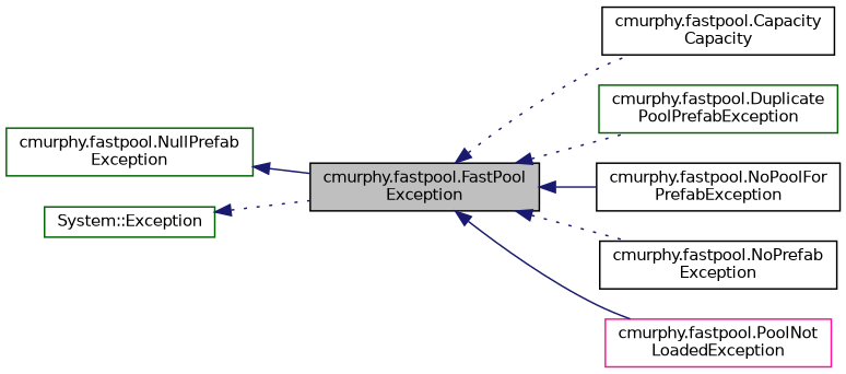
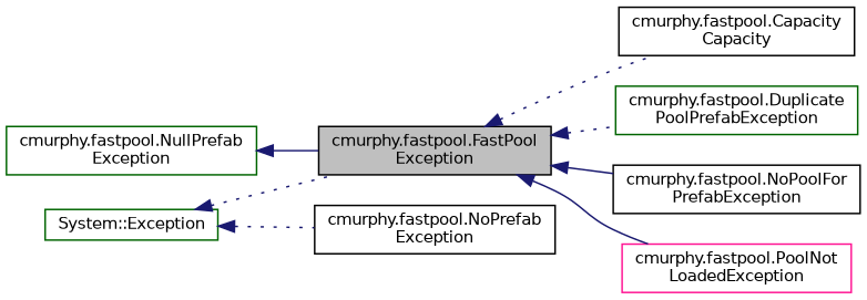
  digraph {
    rankdir=LR
    node [color=black fillcolor=white fontname=Helvetica fontsize=10 shape=record style=filled]
    edge [color=midnightblue dir=back fontname=Helvetica fontsize=10 labelfontname=Helvetica labelfontsize=10 style=dotted]
    n1 [fillcolor=grey75 fontcolor=black height=0.2 label="cmurphy.fastpool.FastPool\lException" width=0.4]
    n2 [height=0.2 label="cmurphy.fastpool.Capacity\lCapacity" width=0.4]
    n3 [color=darkgreen height=0.2 label="cmurphy.fastpool.Duplicate\lPoolPrefabException" width=0.4]
    n4 [height=0.2 label="cmurphy.fastpool.NoPoolFor\lPrefabException" width=0.4]
    n5 [height=0.2 label="cmurphy.fastpool.NoPrefab\lException" width=0.4]
    n6 [color=deeppink height=0.2 label="cmurphy.fastpool.PoolNot\lLoadedException" width=0.4]
    n7 [color=darkgreen height=0.2 label="cmurphy.fastpool.NullPrefab\lException" width=0.4]
    n8 [color=darkgreen height=0.2 label="System::Exception" width=0.4]
    n1 -> n2
    n1 -> n3
    n1 -> n4 [style=solid]
-   n1 -> n5
+   n8 -> n5
    n1 -> n6 [style=solid]
    n7 -> n1 [style=solid]
    n8 -> n1
  }
